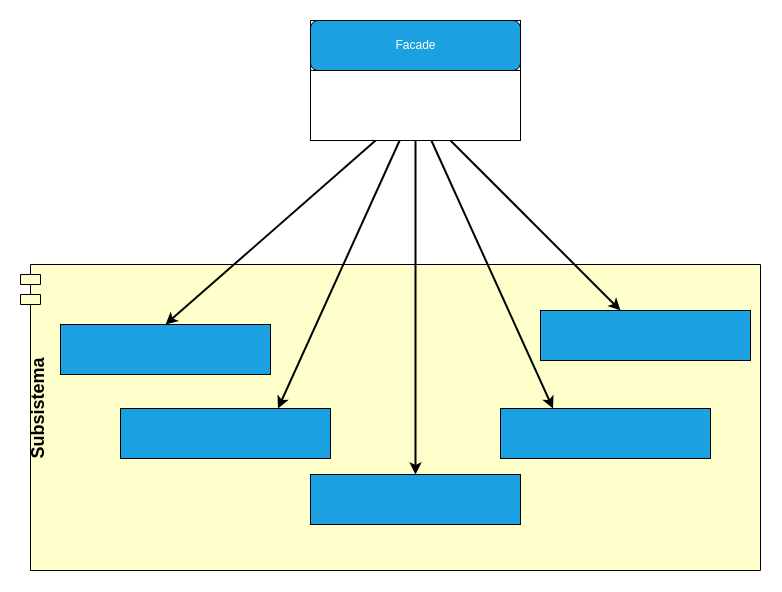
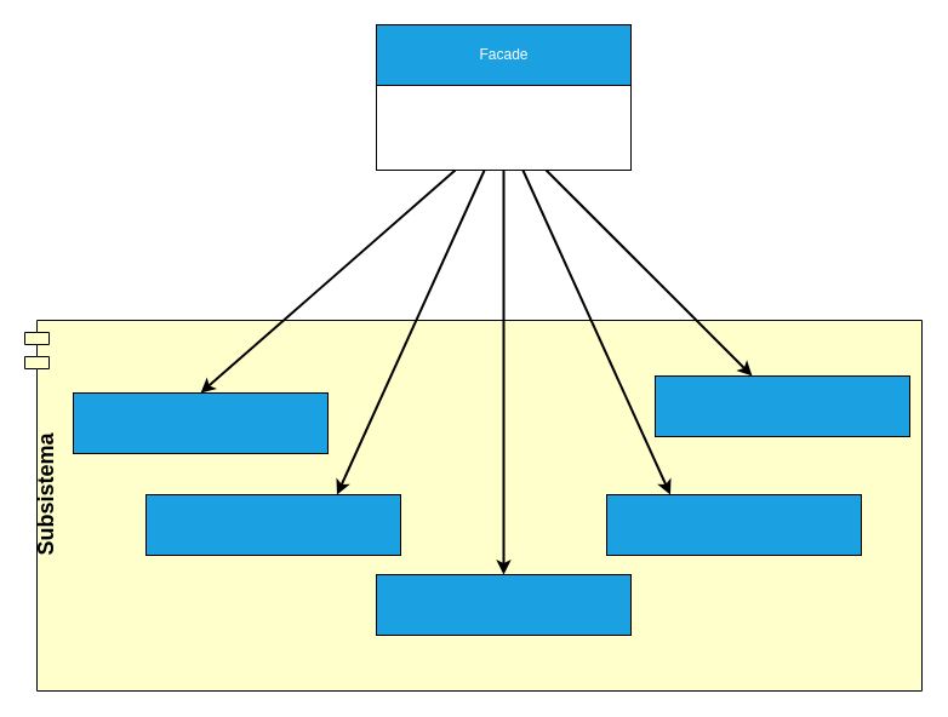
  <mxCell id="0" />
  <mxCell id="1" parent="0" />
  <mxCell id="2" value="Subsistema" style="shape=module;align=right;spacingLeft=20;align=center;verticalAlign=top;fillColor=#FFFFCC;gradientColor=none;fontColor=#000000;horizontal=0;fontStyle=1;fontSize=18;strokeColor=#000000;" vertex="1" parent="1"><mxGeometry x="20" y="264" width="740" height="306" as="geometry" /></mxCell>
  <mxCell id="3" value="" style="html=1;fillColor=#1ba1e2;fontColor=#ffffff;strokeColor=#000000;" vertex="1" parent="1"><mxGeometry x="60" y="324" width="210" height="50" as="geometry" /></mxCell>
  <mxCell id="4" value="" style="html=1;fillColor=#1ba1e2;fontColor=#ffffff;strokeColor=#000000;" vertex="1" parent="1"><mxGeometry x="120" y="408" width="210" height="50" as="geometry" /></mxCell>
  <mxCell id="5" value="" style="html=1;fillColor=#1ba1e2;fontColor=#ffffff;strokeColor=#000000;" vertex="1" parent="1"><mxGeometry x="310" y="474" width="210" height="50" as="geometry" /></mxCell>
  <mxCell id="6" value="" style="html=1;fillColor=#1ba1e2;fontColor=#ffffff;strokeColor=#000000;" vertex="1" parent="1"><mxGeometry x="500" y="408" width="210" height="50" as="geometry" /></mxCell>
  <mxCell id="7" value="" style="html=1;fillColor=#1ba1e2;fontColor=#ffffff;strokeColor=#000000;" vertex="1" parent="1"><mxGeometry x="540" y="310" width="210" height="50" as="geometry" /></mxCell>
  <mxCell id="8" value="" style="group;strokeColor=#000000;" vertex="1" connectable="0" parent="1"><mxGeometry x="310" y="20" width="210" height="120" as="geometry" /></mxCell>
- <mxCell id="9" value="Facade" style="html=1;fillColor=#1ba1e2;fontColor=#ffffff;strokeColor=#000000;rounded=1;" vertex="1" parent="8"><mxGeometry width="210" height="50" as="geometry" /></mxCell>
+ <mxCell id="9" value="Facade" style="html=1;fillColor=#1ba1e2;fontColor=#ffffff;strokeColor=#000000;" vertex="1" parent="8"><mxGeometry width="210" height="50" as="geometry" /></mxCell>
  <mxCell id="10" value="" style="html=1;fillColor=#FFFFFF;strokeColor=#000000;" vertex="1" parent="8"><mxGeometry y="50" width="210" height="70" as="geometry" /></mxCell>
  <mxCell id="11" style="rounded=0;orthogonalLoop=1;jettySize=auto;html=1;fontSize=18;fontColor=#000000;strokeWidth=2;strokeColor=#000000;" edge="1" parent="1" source="10" target="7"><mxGeometry relative="1" as="geometry" /></mxCell>
  <mxCell id="12" style="edgeStyle=none;rounded=0;orthogonalLoop=1;jettySize=auto;html=1;entryX=0.5;entryY=0;entryDx=0;entryDy=0;strokeWidth=2;fontSize=18;fontColor=#000000;strokeColor=#000000;" edge="1" parent="1" source="10" target="3"><mxGeometry relative="1" as="geometry" /></mxCell>
  <mxCell id="13" style="edgeStyle=none;rounded=0;orthogonalLoop=1;jettySize=auto;html=1;entryX=0.75;entryY=0;entryDx=0;entryDy=0;strokeWidth=2;fontSize=18;fontColor=#000000;strokeColor=#000000;" edge="1" parent="1" source="10" target="4"><mxGeometry relative="1" as="geometry" /></mxCell>
  <mxCell id="14" style="edgeStyle=none;rounded=0;orthogonalLoop=1;jettySize=auto;html=1;entryX=0.25;entryY=0;entryDx=0;entryDy=0;strokeWidth=2;fontSize=18;fontColor=#000000;strokeColor=#000000;" edge="1" parent="1" source="10" target="6"><mxGeometry relative="1" as="geometry" /></mxCell>
  <mxCell id="15" style="edgeStyle=none;rounded=0;orthogonalLoop=1;jettySize=auto;html=1;entryX=0.5;entryY=0;entryDx=0;entryDy=0;strokeWidth=2;fontSize=18;fontColor=#000000;strokeColor=#000000;" edge="1" parent="1" source="10" target="5"><mxGeometry relative="1" as="geometry" /></mxCell>
